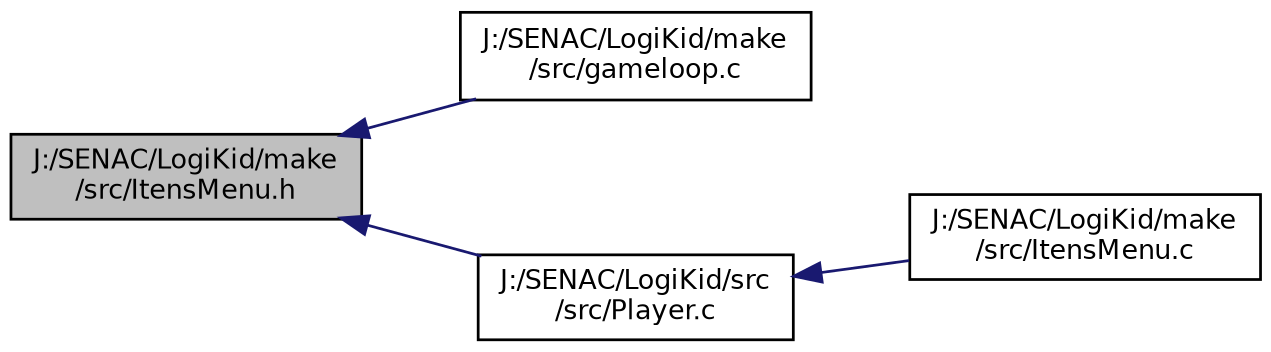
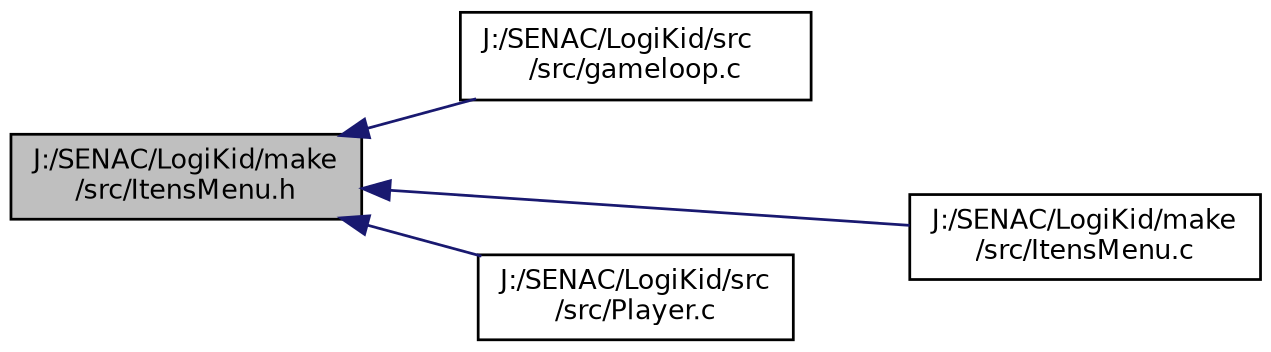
  digraph {
    rankdir=LR
    node [color=black fillcolor=white fontname=Helvetica fontsize=10 shape=record style=filled]
    edge [color=midnightblue dir=back fontname=Helvetica fontsize=10 labelfontname=Helvetica labelfontsize=10 style=solid]
    n1 [fillcolor=grey75 fontcolor=black height=0.2 label="J:/SENAC/LogiKid/make\l/src/ItensMenu.h" width=0.4]
-   n2 [height=0.2 label="J:/SENAC/LogiKid/make\l/src/gameloop.c" width=0.4]
+   n2 [height=0.2 label="J:/SENAC/LogiKid/src\l/src/gameloop.c" width=0.4]
    n3 [height=0.2 label="J:/SENAC/LogiKid/make\l/src/ItensMenu.c" width=0.4]
    n4 [height=0.2 label="J:/SENAC/LogiKid/src\l/src/Player.c" width=0.4]
    n1 -> n2
-   n4 -> n3
+   n1 -> n3
    n1 -> n4
  }
